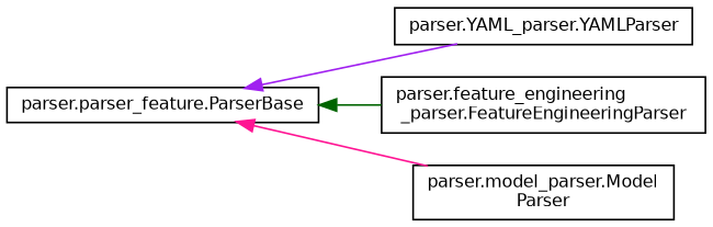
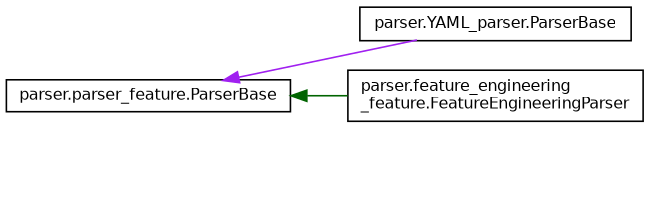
  digraph {
    rankdir=LR
    node [color=black fillcolor=white fontname=Helvetica fontsize=10 shape=record style=filled]
    edge [dir=back fontname=Helvetica fontsize=10 labelfontname=Helvetica labelfontsize=10 style=solid]
    n1 [height=0.2 label="parser.parser_feature.ParserBase" width=0.4]
-   n2 [height=0.2 label="parser.YAML_parser.YAMLParser" width=0.4]
-   n3 [height=0.2 label="parser.feature_engineering\l_parser.FeatureEngineeringParser" width=0.4]
-   n4 [height=0.2 label="parser.model_parser.Model\lParser" width=0.4]
+   n2 [height=0.2 label="parser.YAML_parser.ParserBase" width=0.4]
+   n3 [height=0.2 label="parser.feature_engineering\l_feature.FeatureEngineeringParser" width=0.4]
    n1 -> n2 [color=purple]
    n1 -> n3 [color=darkgreen]
-   n1 -> n4 [color=deeppink]
  }
